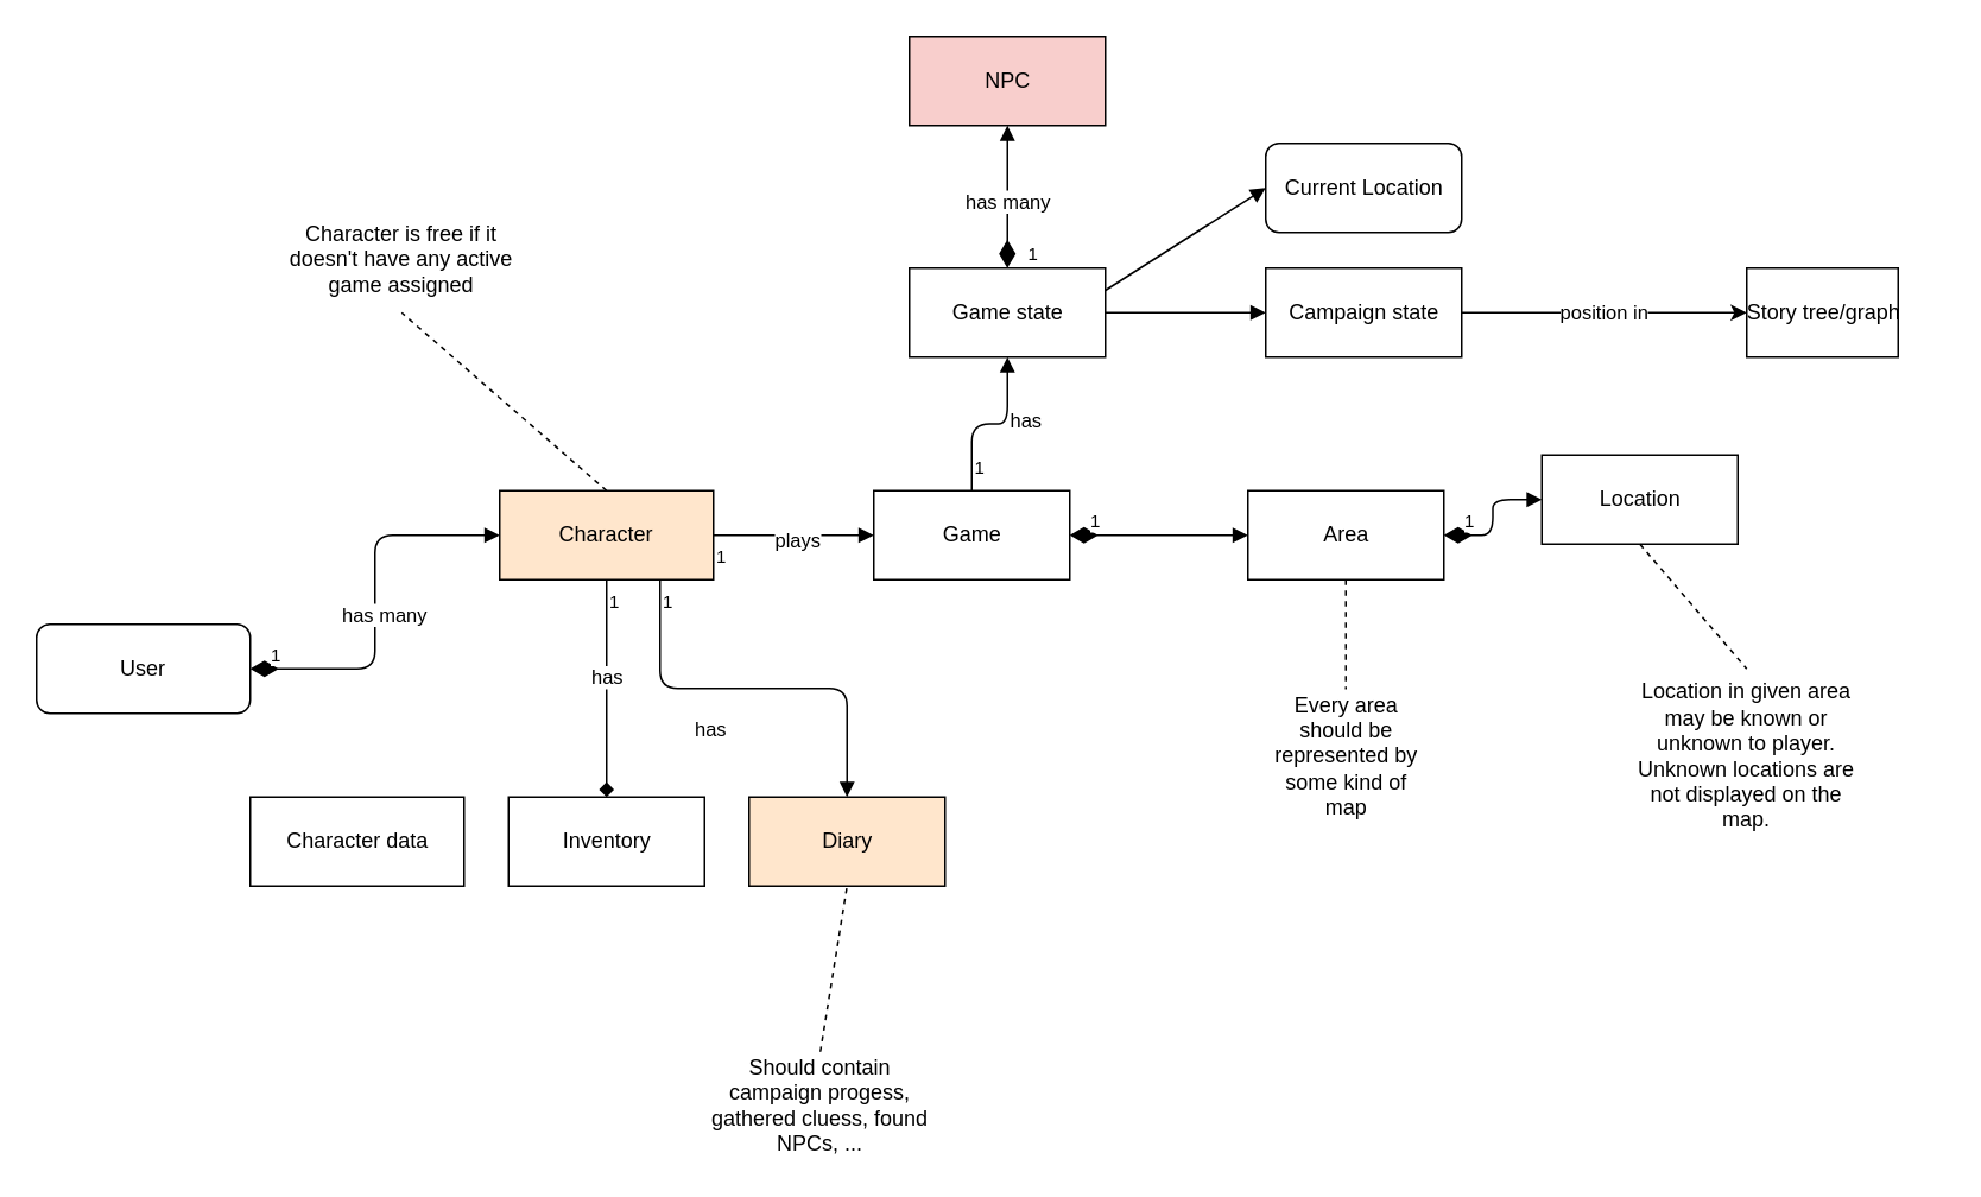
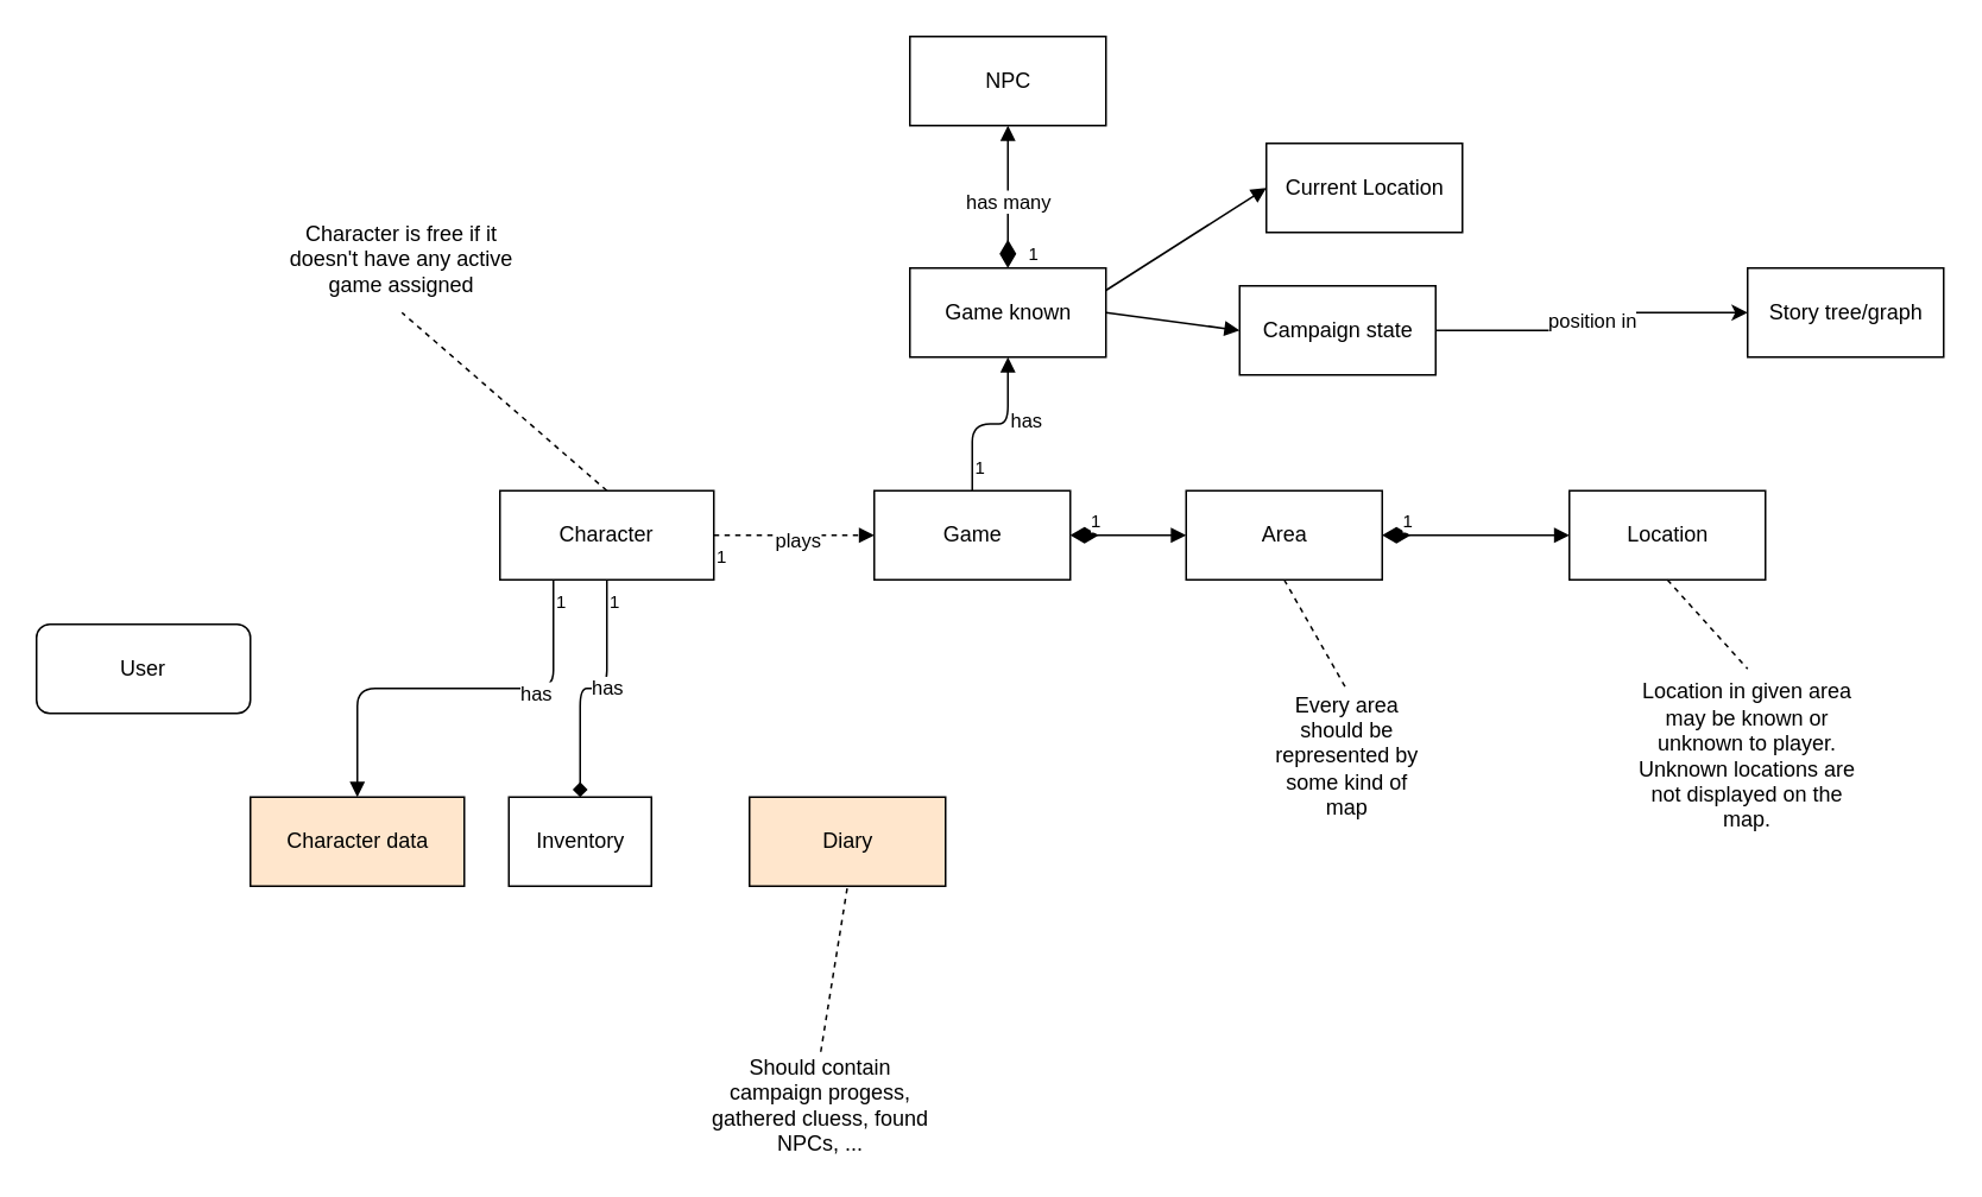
  <mxCell id="0" />
  <mxCell id="1" parent="0" />
  <mxCell id="2" value="User" style="whiteSpace=wrap;html=1;rounded=1;" parent="1" vertex="1"><mxGeometry x="20" y="350" width="120" height="50" as="geometry" /></mxCell>
- <mxCell id="3" value="Character" style="rounded=0;whiteSpace=wrap;html=1;fillColor=#ffe6cc;" parent="1" vertex="1"><mxGeometry x="280" y="275" width="120" height="50" as="geometry" /></mxCell>
- <mxCell id="4" value="Character data" style="html=1;fillColor=#ffffff;" parent="1" vertex="1"><mxGeometry x="140" y="447" width="120" height="50" as="geometry" /></mxCell>
- <mxCell id="7" value="has many" style="endArrow=block;endFill=1;html=1;edgeStyle=orthogonalEdgeStyle;align=left;verticalAlign=top;startArrow=diamondThin;startFill=1;exitX=1;exitY=0.5;exitDx=0;exitDy=0;entryX=0;entryY=0.5;entryDx=0;entryDy=0;sourcePerimeterSpacing=0;startSize=13;" parent="1" source="2" target="3" edge="1"><mxGeometry x="0.048" y="20" relative="1" as="geometry"><mxPoint x="20" y="520" as="sourcePoint" /><mxPoint x="180" y="520" as="targetPoint" /><mxPoint as="offset" /></mxGeometry></mxCell>
- <mxCell id="8" value="1" style="resizable=0;html=1;align=left;verticalAlign=bottom;labelBackgroundColor=#ffffff;fontSize=10;" parent="7" connectable="0" vertex="1"><mxGeometry x="-1" relative="1" as="geometry"><mxPoint x="10" as="offset" /></mxGeometry></mxCell>
+ <mxCell id="3" value="Character" style="rounded=0;whiteSpace=wrap;html=1;" parent="1" vertex="1"><mxGeometry x="280" y="275" width="120" height="50" as="geometry" /></mxCell>
+ <mxCell id="4" value="Character data" style="html=1;fillColor=#ffe6cc;" parent="1" vertex="1"><mxGeometry x="140" y="447" width="120" height="50" as="geometry" /></mxCell>
+ <mxCell id="5" value="has" style="endArrow=block;endFill=1;html=1;edgeStyle=orthogonalEdgeStyle;align=left;verticalAlign=top;exitX=0.25;exitY=1;exitDx=0;exitDy=0;entryX=0.5;entryY=0;entryDx=0;entryDy=0;" parent="1" source="3" target="4" edge="1"><mxGeometry x="-0.304" y="-10" relative="1" as="geometry"><mxPoint x="20" y="520" as="sourcePoint" /><mxPoint x="180" y="520" as="targetPoint" /><mxPoint as="offset" /></mxGeometry></mxCell>
+ <mxCell id="6" value="1" style="resizable=0;html=1;align=left;verticalAlign=bottom;labelBackgroundColor=#ffffff;fontSize=10;" parent="5" connectable="0" vertex="1"><mxGeometry x="-1" relative="1" as="geometry"><mxPoint y="20" as="offset" /></mxGeometry></mxCell>
  <mxCell id="9" value="Game" style="html=1;fillColor=#ffffff;" parent="1" vertex="1"><mxGeometry x="490" y="275" width="110" height="50" as="geometry" /></mxCell>
- <mxCell id="10" value="plays" style="endArrow=block;endFill=1;html=1;edgeStyle=orthogonalEdgeStyle;align=left;verticalAlign=top;exitX=1;exitY=0.5;exitDx=0;exitDy=0;entryX=0;entryY=0.5;entryDx=0;entryDy=0;" parent="1" source="3" target="9" edge="1"><mxGeometry x="-0.273" y="10" relative="1" as="geometry"><mxPoint x="350" y="335" as="sourcePoint" /><mxPoint x="350" y="455" as="targetPoint" /><mxPoint as="offset" /></mxGeometry></mxCell>
+ <mxCell id="10" value="plays" style="endArrow=block;endFill=1;html=1;edgeStyle=orthogonalEdgeStyle;align=left;verticalAlign=top;exitX=1;exitY=0.5;exitDx=0;exitDy=0;entryX=0;entryY=0.5;entryDx=0;entryDy=0;dashed=1;" parent="1" source="3" target="9" edge="1"><mxGeometry x="-0.273" y="10" relative="1" as="geometry"><mxPoint x="350" y="335" as="sourcePoint" /><mxPoint x="350" y="455" as="targetPoint" /><mxPoint as="offset" /></mxGeometry></mxCell>
  <mxCell id="11" value="1" style="resizable=0;html=1;align=left;verticalAlign=bottom;labelBackgroundColor=#ffffff;fontSize=10;" parent="10" connectable="0" vertex="1"><mxGeometry x="-1" relative="1" as="geometry"><mxPoint y="20" as="offset" /></mxGeometry></mxCell>
- <mxCell id="12" value="Game state" style="html=1;fillColor=#ffffff;" parent="1" vertex="1"><mxGeometry x="510" y="150" width="110" height="50" as="geometry" /></mxCell>
+ <mxCell id="12" value="Game known" style="html=1;fillColor=#ffffff;" parent="1" vertex="1"><mxGeometry x="510" y="150" width="110" height="50" as="geometry" /></mxCell>
  <mxCell id="13" value="has" style="endArrow=block;endFill=1;html=1;edgeStyle=orthogonalEdgeStyle;align=left;verticalAlign=top;exitX=0.5;exitY=0;exitDx=0;exitDy=0;entryX=0.5;entryY=1;entryDx=0;entryDy=0;" parent="1" source="9" target="12" edge="1"><mxGeometry x="0.2" y="15" relative="1" as="geometry"><mxPoint x="410" y="310" as="sourcePoint" /><mxPoint x="520" y="310" as="targetPoint" /><mxPoint as="offset" /></mxGeometry></mxCell>
  <mxCell id="14" value="1" style="resizable=0;html=1;align=left;verticalAlign=bottom;labelBackgroundColor=#ffffff;fontSize=10;" parent="13" connectable="0" vertex="1"><mxGeometry x="-1" relative="1" as="geometry"><mxPoint y="-5" as="offset" /></mxGeometry></mxCell>
- <mxCell id="15" value="Current Location" style="html=1;fillColor=#ffffff;rounded=1;" parent="1" vertex="1"><mxGeometry x="710" y="80" width="110" height="50" as="geometry" /></mxCell>
+ <mxCell id="15" value="Current Location" style="html=1;fillColor=#ffffff;" parent="1" vertex="1"><mxGeometry x="710" y="80" width="110" height="50" as="geometry" /></mxCell>
  <mxCell id="16" value="" style="endArrow=block;endFill=1;endSize=6;html=1;exitX=1;exitY=0.25;exitDx=0;exitDy=0;entryX=0;entryY=0.5;entryDx=0;entryDy=0;" parent="1" source="12" target="15" edge="1"><mxGeometry width="160" relative="1" as="geometry"><mxPoint x="20" y="520" as="sourcePoint" /><mxPoint x="180" y="520" as="targetPoint" /></mxGeometry></mxCell>
- <mxCell id="17" value="NPC" style="html=1;fillColor=#f8cecc;" parent="1" vertex="1"><mxGeometry x="510" y="20" width="110" height="50" as="geometry" /></mxCell>
+ <mxCell id="17" value="NPC" style="html=1;fillColor=#ffffff;" parent="1" vertex="1"><mxGeometry x="510" y="20" width="110" height="50" as="geometry" /></mxCell>
  <mxCell id="18" value="has many" style="endArrow=block;endFill=1;html=1;edgeStyle=orthogonalEdgeStyle;align=left;verticalAlign=top;startArrow=diamondThin;startFill=1;exitX=0.5;exitY=0;exitDx=0;exitDy=0;entryX=0.5;entryY=1;entryDx=0;entryDy=0;sourcePerimeterSpacing=0;startSize=13;" parent="1" source="12" target="17" edge="1"><mxGeometry x="0.25" y="25" relative="1" as="geometry"><mxPoint x="150" y="385" as="sourcePoint" /><mxPoint x="290" y="310" as="targetPoint" /><mxPoint as="offset" /></mxGeometry></mxCell>
  <mxCell id="19" value="1" style="resizable=0;html=1;align=left;verticalAlign=bottom;labelBackgroundColor=#ffffff;fontSize=10;" parent="18" connectable="0" vertex="1"><mxGeometry x="-1" relative="1" as="geometry"><mxPoint x="10" as="offset" /></mxGeometry></mxCell>
  <mxCell id="20" value="position in" style="edgeStyle=orthogonalEdgeStyle;rounded=0;orthogonalLoop=1;jettySize=auto;html=1;entryX=0;entryY=0.5;entryDx=0;entryDy=0;" edge="1" parent="1" source="21" target="25"><mxGeometry relative="1" as="geometry" /></mxCell>
- <mxCell id="21" value="Campaign state" style="html=1;fillColor=#ffffff;" parent="1" vertex="1"><mxGeometry x="710" y="150" width="110" height="50" as="geometry" /></mxCell>
+ <mxCell id="21" value="Campaign state" style="html=1;fillColor=#ffffff;" parent="1" vertex="1"><mxGeometry x="695" y="160" width="110" height="50" as="geometry" /></mxCell>
  <mxCell id="22" value="" style="endArrow=block;endFill=1;endSize=6;html=1;exitX=1;exitY=0.5;exitDx=0;exitDy=0;entryX=0;entryY=0.5;entryDx=0;entryDy=0;" parent="1" source="12" target="21" edge="1"><mxGeometry width="160" relative="1" as="geometry"><mxPoint x="630" y="173" as="sourcePoint" /><mxPoint x="720" y="115" as="targetPoint" /></mxGeometry></mxCell>
  <mxCell id="23" value="Character is free if it doesn't have any active game assigned" style="text;html=1;strokeColor=none;fillColor=none;align=center;verticalAlign=middle;whiteSpace=wrap;rounded=0;" vertex="1" parent="1"><mxGeometry x="160" y="115" width="130" height="60" as="geometry" /></mxCell>
  <mxCell id="24" value="" style="endArrow=none;dashed=1;html=1;entryX=0.5;entryY=1;entryDx=0;entryDy=0;exitX=0.5;exitY=0;exitDx=0;exitDy=0;" edge="1" parent="1" source="3" target="23"><mxGeometry width="50" height="50" relative="1" as="geometry"><mxPoint x="20" y="570" as="sourcePoint" /><mxPoint x="70" y="520" as="targetPoint" /></mxGeometry></mxCell>
- <mxCell id="25" value="Story tree/graph" style="html=1;fillColor=#ffffff;" vertex="1" parent="1"><mxGeometry x="980" y="150" width="85" height="50" as="geometry" /></mxCell>
- <mxCell id="26" value="Inventory" style="html=1;fillColor=#ffffff;" vertex="1" parent="1"><mxGeometry x="285" y="447" width="110" height="50" as="geometry" /></mxCell>
+ <mxCell id="25" value="Story tree/graph" style="html=1;fillColor=#ffffff;" vertex="1" parent="1"><mxGeometry x="980" y="150" width="110" height="50" as="geometry" /></mxCell>
+ <mxCell id="26" value="Inventory" style="html=1;fillColor=#ffffff;" vertex="1" parent="1"><mxGeometry x="285" y="447" width="80" height="50" as="geometry" /></mxCell>
  <mxCell id="27" value="Diary" style="html=1;fillColor=#ffe6cc;" vertex="1" parent="1"><mxGeometry x="420" y="447" width="110" height="50" as="geometry" /></mxCell>
  <mxCell id="28" value="has" style="endArrow=diamond;endFill=1;html=1;edgeStyle=orthogonalEdgeStyle;align=left;verticalAlign=top;exitX=0.5;exitY=1;exitDx=0;exitDy=0;entryX=0.5;entryY=0;entryDx=0;entryDy=0;" edge="1" parent="1" source="3" target="26"><mxGeometry x="-0.304" y="-10" relative="1" as="geometry"><mxPoint x="320" y="335.235" as="sourcePoint" /><mxPoint x="260" y="457.588" as="targetPoint" /><mxPoint as="offset" /></mxGeometry></mxCell>
  <mxCell id="29" value="1" style="resizable=0;html=1;align=left;verticalAlign=bottom;labelBackgroundColor=#ffffff;fontSize=10;" connectable="0" vertex="1" parent="28"><mxGeometry x="-1" relative="1" as="geometry"><mxPoint y="20" as="offset" /></mxGeometry></mxCell>
- <mxCell id="30" value="has" style="endArrow=block;endFill=1;html=1;edgeStyle=orthogonalEdgeStyle;align=left;verticalAlign=top;exitX=0.75;exitY=1;exitDx=0;exitDy=0;entryX=0.5;entryY=0;entryDx=0;entryDy=0;" edge="1" parent="1" source="3" target="27"><mxGeometry x="-0.304" y="-10" relative="1" as="geometry"><mxPoint x="330" y="345.235" as="sourcePoint" /><mxPoint x="270" y="467.588" as="targetPoint" /><mxPoint as="offset" /></mxGeometry></mxCell>
- <mxCell id="31" value="1" style="resizable=0;html=1;align=left;verticalAlign=bottom;labelBackgroundColor=#ffffff;fontSize=10;" connectable="0" vertex="1" parent="30"><mxGeometry x="-1" relative="1" as="geometry"><mxPoint y="20" as="offset" /></mxGeometry></mxCell>
  <mxCell id="32" value="Should contain campaign progess, gathered cluess, found NPCs, ..." style="text;html=1;strokeColor=none;fillColor=none;align=center;verticalAlign=middle;whiteSpace=wrap;rounded=0;" vertex="1" parent="1"><mxGeometry x="395" y="590" width="130" height="60" as="geometry" /></mxCell>
  <mxCell id="33" value="" style="endArrow=none;dashed=1;html=1;entryX=0.5;entryY=1;entryDx=0;entryDy=0;exitX=0.5;exitY=0;exitDx=0;exitDy=0;" edge="1" parent="1" source="32" target="27"><mxGeometry width="50" height="50" relative="1" as="geometry"><mxPoint x="20" y="720" as="sourcePoint" /><mxPoint x="70" y="670" as="targetPoint" /></mxGeometry></mxCell>
- <mxCell id="34" value="Area" style="html=1;fillColor=#ffffff;" vertex="1" parent="1"><mxGeometry x="700" y="275" width="110" height="50" as="geometry" /></mxCell>
+ <mxCell id="34" value="Area" style="html=1;fillColor=#ffffff;" vertex="1" parent="1"><mxGeometry x="665" y="275" width="110" height="50" as="geometry" /></mxCell>
  <mxCell id="35" value="" style="endArrow=block;endFill=1;html=1;edgeStyle=orthogonalEdgeStyle;align=left;verticalAlign=top;startArrow=diamondThin;startFill=1;exitX=1;exitY=0.5;exitDx=0;exitDy=0;entryX=0;entryY=0.5;entryDx=0;entryDy=0;sourcePerimeterSpacing=0;startSize=13;" edge="1" parent="1" source="9" target="34"><mxGeometry x="-0.566" y="31" relative="1" as="geometry"><mxPoint x="150.588" y="384.647" as="sourcePoint" /><mxPoint x="290.588" y="310.529" as="targetPoint" /><mxPoint x="1" as="offset" /></mxGeometry></mxCell>
  <mxCell id="36" value="1" style="resizable=0;html=1;align=left;verticalAlign=bottom;labelBackgroundColor=#ffffff;fontSize=10;" connectable="0" vertex="1" parent="35"><mxGeometry x="-1" relative="1" as="geometry"><mxPoint x="10" as="offset" /></mxGeometry></mxCell>
- <mxCell id="37" value="Location" style="html=1;fillColor=#ffffff;" vertex="1" parent="1"><mxGeometry x="865" y="255" width="110" height="50" as="geometry" /></mxCell>
+ <mxCell id="37" value="Location" style="html=1;fillColor=#ffffff;" vertex="1" parent="1"><mxGeometry x="880" y="275" width="110" height="50" as="geometry" /></mxCell>
  <mxCell id="38" value="" style="endArrow=block;endFill=1;html=1;edgeStyle=orthogonalEdgeStyle;align=left;verticalAlign=top;startArrow=diamondThin;startFill=1;entryX=0;entryY=0.5;entryDx=0;entryDy=0;sourcePerimeterSpacing=0;startSize=13;exitX=1;exitY=0.5;exitDx=0;exitDy=0;" edge="1" parent="1" source="34" target="37"><mxGeometry x="-0.566" y="31" relative="1" as="geometry"><mxPoint x="820" y="301" as="sourcePoint" /><mxPoint x="720" y="310.529" as="targetPoint" /><mxPoint x="1" as="offset" /></mxGeometry></mxCell>
  <mxCell id="39" value="1" style="resizable=0;html=1;align=left;verticalAlign=bottom;labelBackgroundColor=#ffffff;fontSize=10;" connectable="0" vertex="1" parent="38"><mxGeometry x="-1" relative="1" as="geometry"><mxPoint x="10" as="offset" /></mxGeometry></mxCell>
  <mxCell id="40" value="Location in given area may be known or unknown to player. Unknown locations are not displayed on the map." style="text;html=1;strokeColor=none;fillColor=none;align=center;verticalAlign=middle;whiteSpace=wrap;rounded=0;" vertex="1" parent="1"><mxGeometry x="915" y="375" width="130" height="98" as="geometry" /></mxCell>
  <mxCell id="41" value="" style="endArrow=none;dashed=1;html=1;entryX=0.5;entryY=0;entryDx=0;entryDy=0;exitX=0.5;exitY=1;exitDx=0;exitDy=0;" edge="1" parent="1" source="37" target="40"><mxGeometry width="50" height="50" relative="1" as="geometry"><mxPoint x="20" y="720" as="sourcePoint" /><mxPoint x="70" y="670" as="targetPoint" /></mxGeometry></mxCell>
  <mxCell id="42" value="Every area should be represented by some kind of map" style="text;html=1;strokeColor=none;fillColor=none;align=center;verticalAlign=middle;whiteSpace=wrap;rounded=0;" vertex="1" parent="1"><mxGeometry x="712.5" y="386.5" width="85" height="75" as="geometry" /></mxCell>
  <mxCell id="43" value="" style="endArrow=none;dashed=1;html=1;entryX=0.5;entryY=0;entryDx=0;entryDy=0;exitX=0.5;exitY=1;exitDx=0;exitDy=0;" edge="1" parent="1" source="34" target="42"><mxGeometry width="50" height="50" relative="1" as="geometry"><mxPoint x="20" y="720" as="sourcePoint" /><mxPoint x="70" y="670" as="targetPoint" /></mxGeometry></mxCell>
